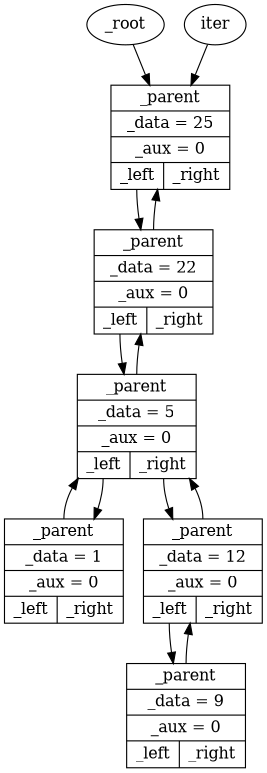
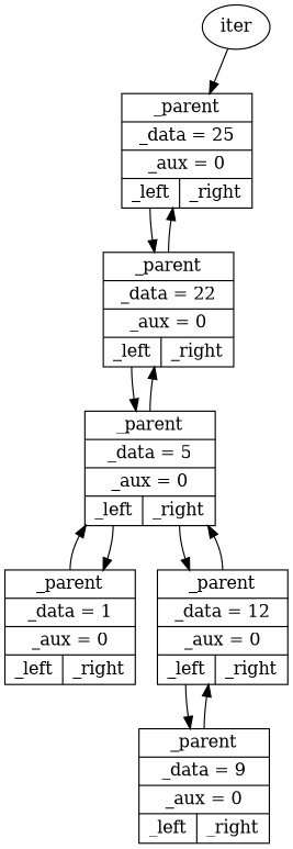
  digraph {
    node [shape=record]
    edge [tailport="parent:n"]
-   n1 [label=_root shape=""]
    n2 [label="{<parent> _parent | _data = 25 | _aux = 0 | { <left> _left | <right> _right } }"]
    n3 [label="{<parent> _parent | _data = 22 | _aux = 0 | { <left> _left | <right> _right } }"]
    n4 [label="{<parent> _parent | _data = 12 | _aux = 0 | { <left> _left | <right> _right } }"]
    n5 [label="{<parent> _parent | _data = 5 | _aux = 0 | { <left> _left | <right> _right } }"]
    n6 [label="{<parent> _parent | _data = 9 | _aux = 0 | { <left> _left | <right> _right } }"]
    n7 [label="{<parent> _parent | _data = 1 | _aux = 0 | { <left> _left | <right> _right } }"]
    iter [shape=""]
-   n1 -> n2 [tailport=""]
    n2 -> n3 [tailport="left:s"]
    n3 -> n2
    n3 -> n5 [tailport="left:s"]
    n4 -> n5
    n4 -> n6 [tailport="left:s"]
    n5 -> n3
    n5 -> n4 [tailport="right:s"]
    n5 -> n7 [tailport="left:s"]
    n6 -> n4
    n7 -> n5
    iter -> n2 [tailport=""]
  }
